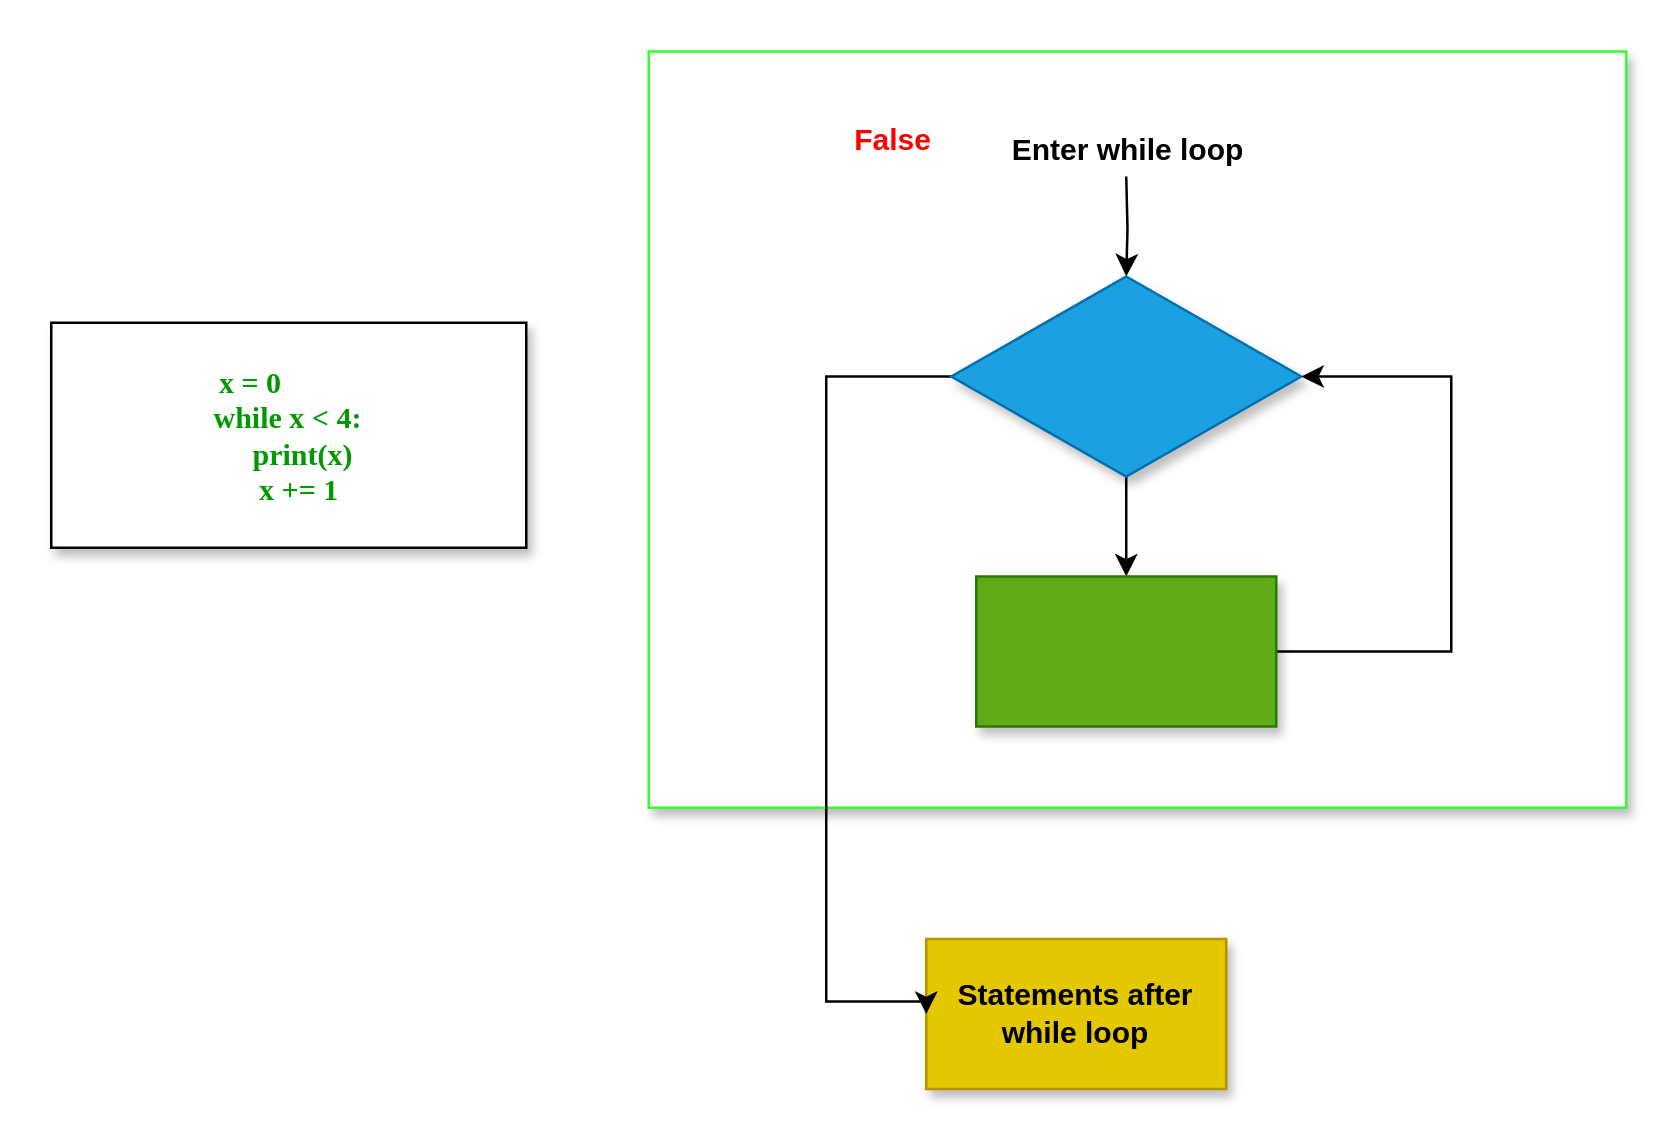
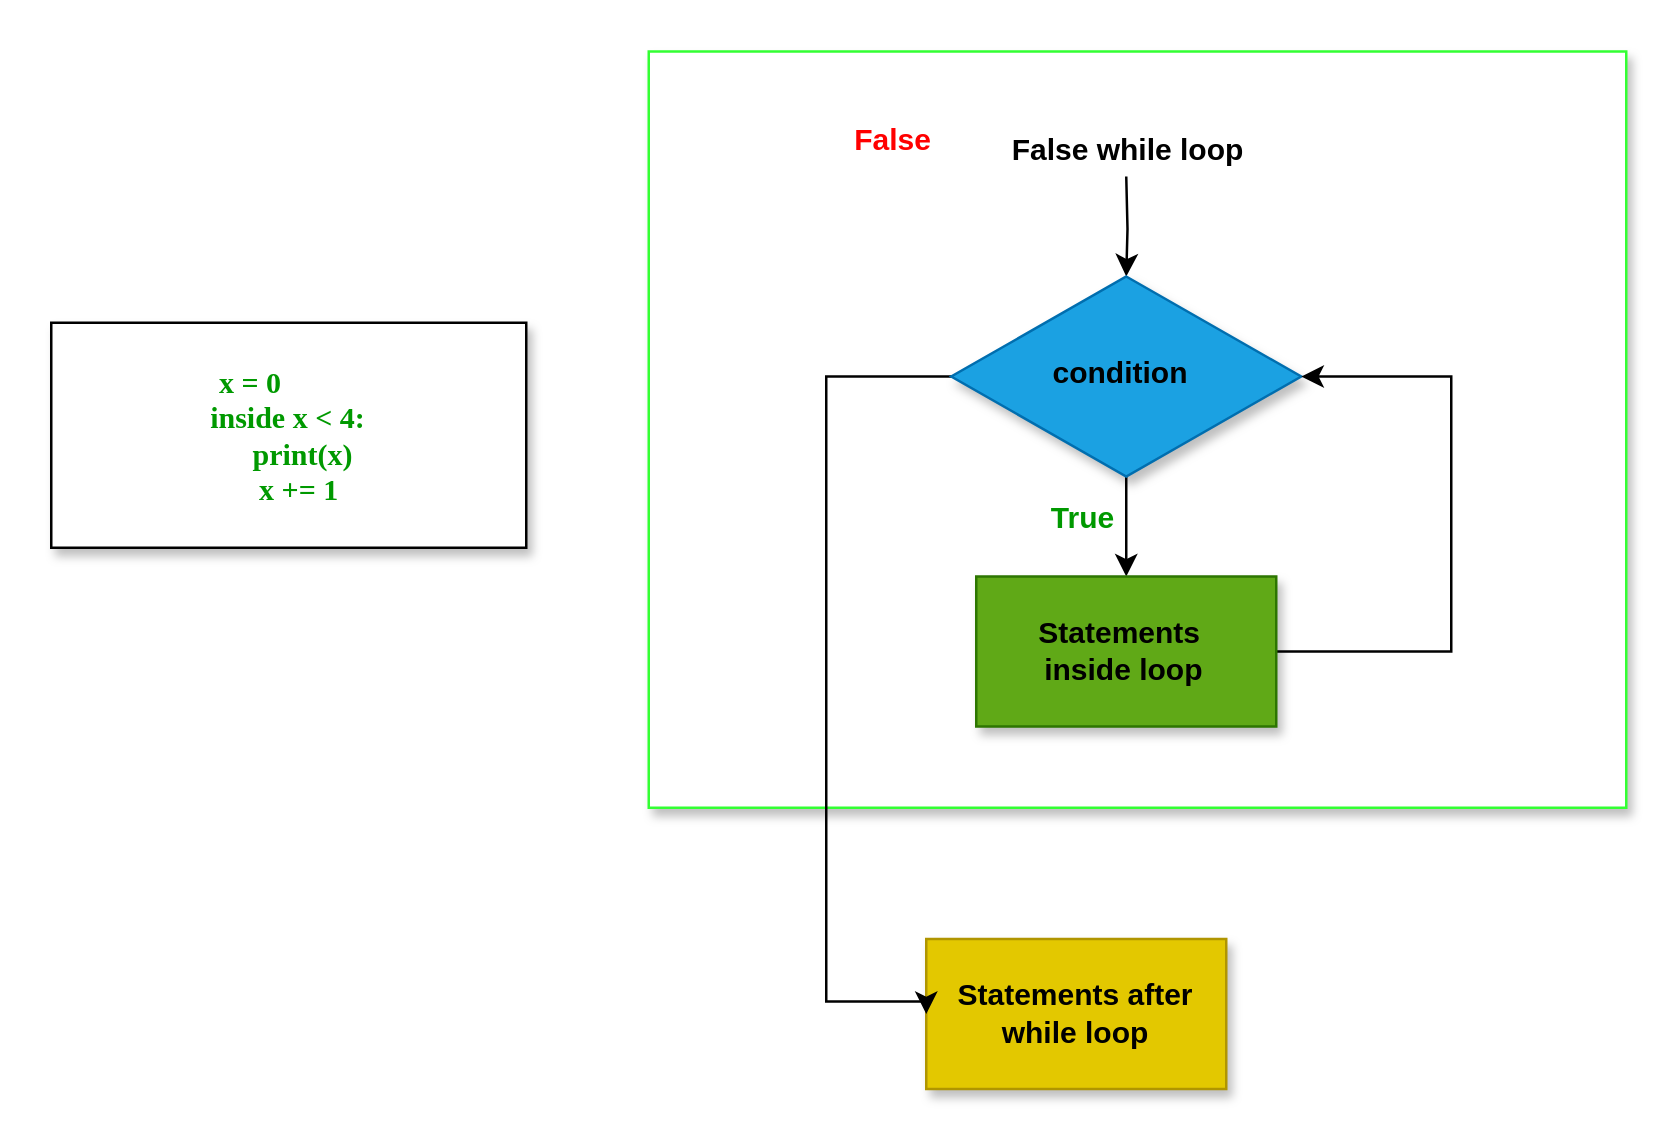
  <mxCell id="0" />
  <mxCell id="1" parent="0" />
  <mxCell id="2" value="" style="rounded=0;whiteSpace=wrap;html=1;shadow=1;strokeColor=#33FF33;" parent="1" vertex="1"><mxGeometry x="259" y="20" width="391" height="302.5" as="geometry" /></mxCell>
  <mxCell id="3" style="edgeStyle=orthogonalEdgeStyle;rounded=0;orthogonalLoop=1;jettySize=auto;html=1;exitX=0.5;exitY=1;exitDx=0;exitDy=0;entryX=0.5;entryY=0;entryDx=0;entryDy=0;" parent="1" target="9" edge="1"><mxGeometry relative="1" as="geometry"><mxPoint x="450" y="70" as="sourcePoint" /></mxGeometry></mxCell>
  <mxCell id="4" style="edgeStyle=orthogonalEdgeStyle;rounded=0;orthogonalLoop=1;jettySize=auto;html=1;exitX=0.5;exitY=1;exitDx=0;exitDy=0;entryX=0.5;entryY=0;entryDx=0;entryDy=0;" parent="1" source="9" edge="1"><mxGeometry relative="1" as="geometry"><mxPoint x="450" y="230" as="targetPoint" /></mxGeometry></mxCell>
  <mxCell id="5" value="&lt;b style=&quot;color: rgb(0 , 0 , 0)&quot;&gt;Statements after while loop&lt;/b&gt;" style="rounded=0;whiteSpace=wrap;html=1;fillColor=#e3c800;strokeColor=#B09500;fontColor=#ffffff;shadow=1;" parent="1" vertex="1"><mxGeometry x="370" y="375" width="120" height="60" as="geometry" /></mxCell>
- <mxCell id="7" value="&lt;b&gt;Enter while loop&lt;/b&gt;" style="text;html=1;strokeColor=none;fillColor=none;align=center;verticalAlign=middle;whiteSpace=wrap;rounded=0;" parent="1" vertex="1"><mxGeometry x="403" y="50" width="96" height="20" as="geometry" /></mxCell>
+ <mxCell id="6" value="&lt;b&gt;&lt;font color=&quot;#009900&quot;&gt;True&lt;/font&gt;&lt;/b&gt;" style="text;html=1;strokeColor=none;fillColor=none;align=center;verticalAlign=middle;whiteSpace=wrap;rounded=0;fontColor=#FF0000;" parent="1" vertex="1"><mxGeometry x="413" y="197" width="40" height="20" as="geometry" /></mxCell>
+ <mxCell id="7" value="&lt;b&gt;False while loop&lt;/b&gt;" style="text;html=1;strokeColor=none;fillColor=none;align=center;verticalAlign=middle;whiteSpace=wrap;rounded=0;" parent="1" vertex="1"><mxGeometry x="403" y="50" width="96" height="20" as="geometry" /></mxCell>
  <mxCell id="8" style="edgeStyle=orthogonalEdgeStyle;rounded=0;orthogonalLoop=1;jettySize=auto;html=1;exitX=0;exitY=0.5;exitDx=0;exitDy=0;entryX=0;entryY=0.5;entryDx=0;entryDy=0;fontColor=#009900;" parent="1" source="9" target="5" edge="1"><mxGeometry relative="1" as="geometry"><Array as="points"><mxPoint x="330" y="150" /><mxPoint x="330" y="400" /></Array></mxGeometry></mxCell>
  <mxCell id="9" value="" style="rhombus;whiteSpace=wrap;html=1;fillColor=#1ba1e2;strokeColor=#006EAF;fontColor=#ffffff;shadow=1;" parent="1" vertex="1"><mxGeometry x="380" y="110" width="140" height="80" as="geometry" /></mxCell>
+ <mxCell id="10" value="&lt;b&gt;condition&lt;/b&gt;" style="text;html=1;strokeColor=none;fillColor=none;align=center;verticalAlign=middle;whiteSpace=wrap;rounded=0;" parent="1" vertex="1"><mxGeometry x="400" y="139" width="96" height="20" as="geometry" /></mxCell>
  <mxCell id="11" style="edgeStyle=orthogonalEdgeStyle;rounded=0;orthogonalLoop=1;jettySize=auto;html=1;exitX=1;exitY=0.5;exitDx=0;exitDy=0;entryX=1;entryY=0.5;entryDx=0;entryDy=0;fontColor=#009900;" parent="1" source="12" target="9" edge="1"><mxGeometry relative="1" as="geometry"><Array as="points"><mxPoint x="580" y="260" /><mxPoint x="580" y="150" /></Array></mxGeometry></mxCell>
  <mxCell id="12" value="" style="rounded=0;whiteSpace=wrap;html=1;fillColor=#60a917;strokeColor=#2D7600;fontColor=#ffffff;shadow=1;" parent="1" vertex="1"><mxGeometry x="390" y="230" width="120" height="60" as="geometry" /></mxCell>
+ <mxCell id="13" value="&lt;b&gt;&amp;nbsp; &amp;nbsp; &amp;nbsp;Statements&amp;nbsp; &amp;nbsp; &amp;nbsp; &amp;nbsp;inside loop&lt;/b&gt;" style="text;html=1;strokeColor=none;fillColor=none;align=center;verticalAlign=middle;whiteSpace=wrap;rounded=0;" parent="1" vertex="1"><mxGeometry x="396" y="250" width="90" height="20" as="geometry" /></mxCell>
  <mxCell id="14" value="&lt;b&gt;False&lt;/b&gt;" style="text;html=1;strokeColor=none;fillColor=none;align=center;verticalAlign=middle;whiteSpace=wrap;rounded=0;fontColor=#FF0000;" parent="1" vertex="1"><mxGeometry x="337" y="46" width="40" height="20" as="geometry" /></mxCell>
  <mxCell id="15" value="" style="group" parent="1" vertex="1" connectable="0"><mxGeometry x="20" y="124.5" width="190" height="90" as="geometry" /></mxCell>
  <mxCell id="16" value="" style="group" parent="15" vertex="1" connectable="0"><mxGeometry y="-18" width="190" height="90" as="geometry" /></mxCell>
  <mxCell id="17" value="" style="rounded=0;whiteSpace=wrap;html=1;shadow=1;strokeColor=#000000;fillColor=#ffffff;fontColor=#009900;" parent="16" vertex="1"><mxGeometry y="22" width="190" height="90" as="geometry" /></mxCell>
- <mxCell id="18" value="&lt;font face=&quot;Verdana&quot;&gt;&lt;b&gt;&lt;div&gt;x = 0&amp;nbsp; &amp;nbsp; &amp;nbsp; &amp;nbsp; &amp;nbsp;&amp;nbsp;&lt;/div&gt;&lt;div&gt;while x &amp;lt; 4:&lt;/div&gt;&lt;div&gt;&amp;nbsp; &amp;nbsp; print(x)&lt;/div&gt;&lt;div&gt;&amp;nbsp; &amp;nbsp; x += 1&amp;nbsp;&lt;/div&gt;&lt;/b&gt;&lt;/font&gt;" style="text;html=1;strokeColor=none;fillColor=none;align=center;verticalAlign=middle;whiteSpace=wrap;rounded=0;fontColor=#009900;" parent="16" vertex="1"><mxGeometry x="10" y="37" width="170" height="60" as="geometry" /></mxCell>
+ <mxCell id="18" value="&lt;font face=&quot;Verdana&quot;&gt;&lt;b&gt;&lt;div&gt;x = 0&amp;nbsp; &amp;nbsp; &amp;nbsp; &amp;nbsp; &amp;nbsp;&amp;nbsp;&lt;/div&gt;&lt;div&gt;inside x &amp;lt; 4:&lt;/div&gt;&lt;div&gt;&amp;nbsp; &amp;nbsp; print(x)&lt;/div&gt;&lt;div&gt;&amp;nbsp; &amp;nbsp; x += 1&amp;nbsp;&lt;/div&gt;&lt;/b&gt;&lt;/font&gt;" style="text;html=1;strokeColor=none;fillColor=none;align=center;verticalAlign=middle;whiteSpace=wrap;rounded=0;fontColor=#009900;" parent="16" vertex="1"><mxGeometry x="10" y="37" width="170" height="60" as="geometry" /></mxCell>
